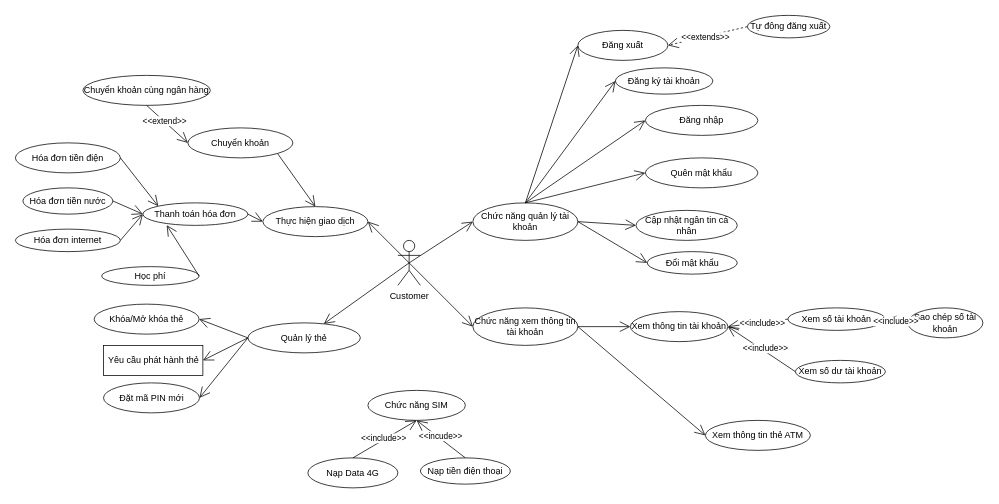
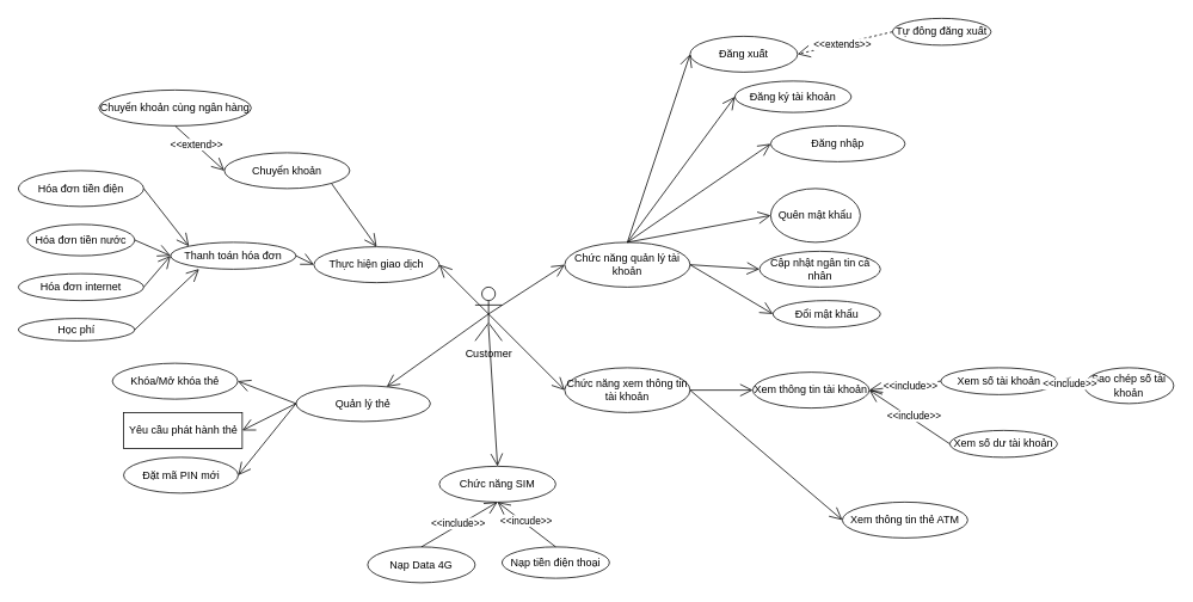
  <mxCell id="0" />
  <mxCell id="1" parent="0" />
  <mxCell id="2" value="Customer" style="shape=umlActor;verticalLabelPosition=bottom;verticalAlign=top;html=1;outlineConnect=0;" parent="1" vertex="1"><mxGeometry x="530" y="320" width="30" height="60" as="geometry" /></mxCell>
  <mxCell id="3" value="Đăng nhập" style="ellipse;whiteSpace=wrap;html=1;" parent="1" vertex="1"><mxGeometry x="860" y="140" width="150" height="40" as="geometry" /></mxCell>
  <mxCell id="4" value="Đăng ký tài khoản" style="ellipse;whiteSpace=wrap;html=1;" parent="1" vertex="1"><mxGeometry x="820" y="90" width="130" height="35" as="geometry" /></mxCell>
  <mxCell id="5" value="Chức năng quản lý tài khoản" style="ellipse;whiteSpace=wrap;html=1;" parent="1" vertex="1"><mxGeometry x="630" y="270" width="140" height="50" as="geometry" /></mxCell>
- <mxCell id="6" value="Quên mật khẩu" style="ellipse;whiteSpace=wrap;html=1;" parent="1" vertex="1"><mxGeometry x="860" y="210" width="150" height="40" as="geometry" /></mxCell>
+ <mxCell id="6" value="Quên mật khẩu" style="ellipse;whiteSpace=wrap;html=1;" parent="1" vertex="1"><mxGeometry x="860" y="210" width="100" height="60" as="geometry" /></mxCell>
  <mxCell id="7" value="" style="endArrow=open;endFill=1;endSize=12;html=1;rounded=0;exitX=0.5;exitY=0;exitDx=0;exitDy=0;entryX=0;entryY=0.5;entryDx=0;entryDy=0;" parent="1" source="5" target="4" edge="1"><mxGeometry width="160" relative="1" as="geometry"><mxPoint x="810" y="360" as="sourcePoint" /><mxPoint x="970" y="360" as="targetPoint" /></mxGeometry></mxCell>
  <mxCell id="8" value="" style="endArrow=open;endFill=1;endSize=12;html=1;rounded=0;exitX=0.5;exitY=0;exitDx=0;exitDy=0;entryX=0;entryY=0.5;entryDx=0;entryDy=0;" parent="1" source="5" target="3" edge="1"><mxGeometry width="160" relative="1" as="geometry"><mxPoint x="810" y="360" as="sourcePoint" /><mxPoint x="970" y="360" as="targetPoint" /></mxGeometry></mxCell>
  <mxCell id="9" value="" style="endArrow=open;endFill=1;endSize=12;html=1;rounded=0;exitX=0.5;exitY=0;exitDx=0;exitDy=0;entryX=0;entryY=0.5;entryDx=0;entryDy=0;" parent="1" source="5" target="6" edge="1"><mxGeometry width="160" relative="1" as="geometry"><mxPoint x="720" y="480" as="sourcePoint" /><mxPoint x="880" y="480" as="targetPoint" /></mxGeometry></mxCell>
  <mxCell id="10" value="" style="endArrow=open;endFill=1;endSize=12;html=1;rounded=0;exitX=0.5;exitY=0.5;exitDx=0;exitDy=0;exitPerimeter=0;entryX=0;entryY=0.5;entryDx=0;entryDy=0;" parent="1" source="2" target="5" edge="1"><mxGeometry width="160" relative="1" as="geometry"><mxPoint x="600" y="450" as="sourcePoint" /><mxPoint x="760" y="450" as="targetPoint" /></mxGeometry></mxCell>
  <mxCell id="11" value="Cập nhật ngân tin cá nhân" style="ellipse;whiteSpace=wrap;html=1;" parent="1" vertex="1"><mxGeometry x="847.5" y="280" width="135" height="40" as="geometry" /></mxCell>
  <mxCell id="12" value="Đổi mật khẩu" style="ellipse;whiteSpace=wrap;html=1;" parent="1" vertex="1"><mxGeometry x="862.5" y="335" width="120" height="30" as="geometry" /></mxCell>
  <mxCell id="13" value="" style="endArrow=open;endFill=1;endSize=12;html=1;rounded=0;exitX=1;exitY=0.5;exitDx=0;exitDy=0;entryX=0;entryY=0.5;entryDx=0;entryDy=0;" parent="1" source="5" target="11" edge="1"><mxGeometry width="160" relative="1" as="geometry"><mxPoint x="680" y="370" as="sourcePoint" /><mxPoint x="840" y="370" as="targetPoint" /></mxGeometry></mxCell>
  <mxCell id="14" value="" style="endArrow=open;endFill=1;endSize=12;html=1;rounded=0;exitX=1;exitY=0.5;exitDx=0;exitDy=0;entryX=0;entryY=0.5;entryDx=0;entryDy=0;" parent="1" source="5" target="12" edge="1"><mxGeometry width="160" relative="1" as="geometry"><mxPoint x="630" y="450" as="sourcePoint" /><mxPoint x="790" y="450" as="targetPoint" /></mxGeometry></mxCell>
  <mxCell id="15" value="Tự đông đăng xuất" style="ellipse;whiteSpace=wrap;html=1;" parent="1" vertex="1"><mxGeometry x="996" y="20" width="110" height="30" as="geometry" /></mxCell>
  <mxCell id="16" value="" style="endArrow=open;endFill=1;endSize=12;html=1;rounded=0;exitX=0;exitY=0.5;exitDx=0;exitDy=0;entryX=1;entryY=0.5;entryDx=0;entryDy=0;dashed=1;" parent="1" source="15" target="67" edge="1"><mxGeometry width="160" relative="1" as="geometry"><mxPoint x="840" y="510" as="sourcePoint" /><mxPoint x="1000" y="510" as="targetPoint" /></mxGeometry></mxCell>
  <mxCell id="17" value="&amp;lt;&amp;lt;extends&amp;gt;&amp;gt;" style="edgeLabel;html=1;align=center;verticalAlign=middle;resizable=0;points=[];" parent="16" vertex="1" connectable="0"><mxGeometry x="0.058" relative="1" as="geometry"><mxPoint as="offset" /></mxGeometry></mxCell>
  <mxCell id="18" value="Xem thông tin tài khoản" style="ellipse;whiteSpace=wrap;html=1;" parent="1" vertex="1"><mxGeometry x="840" y="415" width="130" height="40" as="geometry" /></mxCell>
  <mxCell id="19" value="Xem số tài khoản" style="ellipse;whiteSpace=wrap;html=1;" parent="1" vertex="1"><mxGeometry x="1050" y="410" width="130" height="30" as="geometry" /></mxCell>
  <mxCell id="20" value="Xem số dư tài khoản" style="ellipse;whiteSpace=wrap;html=1;" parent="1" vertex="1"><mxGeometry x="1060" y="480" width="120" height="30" as="geometry" /></mxCell>
  <mxCell id="21" value="Sao chép số tài khoản" style="ellipse;whiteSpace=wrap;html=1;" parent="1" vertex="1"><mxGeometry x="1210" y="410" width="100" height="40" as="geometry" /></mxCell>
  <mxCell id="22" value="" style="endArrow=open;endFill=1;endSize=12;html=1;rounded=0;exitX=0;exitY=0.5;exitDx=0;exitDy=0;entryX=1;entryY=0.5;entryDx=0;entryDy=0;" parent="1" source="19" target="18" edge="1"><mxGeometry width="160" relative="1" as="geometry"><mxPoint x="800" y="565" as="sourcePoint" /><mxPoint x="960" y="565" as="targetPoint" /></mxGeometry></mxCell>
  <mxCell id="23" value="&amp;lt;&amp;lt;include&amp;gt;&amp;gt;" style="edgeLabel;html=1;align=center;verticalAlign=middle;resizable=0;points=[];" parent="22" vertex="1" connectable="0"><mxGeometry x="-0.143" relative="1" as="geometry"><mxPoint as="offset" /></mxGeometry></mxCell>
  <mxCell id="24" value="" style="endArrow=open;endFill=1;endSize=12;html=1;rounded=0;entryX=1;entryY=0.5;entryDx=0;entryDy=0;exitX=0;exitY=0.5;exitDx=0;exitDy=0;" parent="1" source="20" target="18" edge="1"><mxGeometry width="160" relative="1" as="geometry"><mxPoint x="800" y="565" as="sourcePoint" /><mxPoint x="960" y="565" as="targetPoint" /></mxGeometry></mxCell>
  <mxCell id="25" value="&amp;lt;&amp;lt;include&amp;gt;&amp;gt;" style="edgeLabel;html=1;align=center;verticalAlign=middle;resizable=0;points=[];" parent="24" vertex="1" connectable="0"><mxGeometry x="-0.053" y="-4" relative="1" as="geometry"><mxPoint as="offset" /></mxGeometry></mxCell>
  <mxCell id="26" value="" style="endArrow=open;endFill=1;endSize=12;html=1;rounded=0;entryX=1;entryY=0.5;entryDx=0;entryDy=0;exitX=0;exitY=0.5;exitDx=0;exitDy=0;" parent="1" source="21" target="19" edge="1"><mxGeometry width="160" relative="1" as="geometry"><mxPoint x="800" y="565" as="sourcePoint" /><mxPoint x="960" y="565" as="targetPoint" /></mxGeometry></mxCell>
  <mxCell id="27" value="&amp;lt;&amp;lt;include&amp;gt;&amp;gt;" style="edgeLabel;html=1;align=center;verticalAlign=middle;resizable=0;points=[];" parent="26" vertex="1" connectable="0"><mxGeometry x="0.113" relative="1" as="geometry"><mxPoint as="offset" /></mxGeometry></mxCell>
  <mxCell id="28" value="Chức năng xem thông tin tài khoản" style="ellipse;whiteSpace=wrap;html=1;" parent="1" vertex="1"><mxGeometry x="630" y="410" width="140" height="50" as="geometry" /></mxCell>
  <mxCell id="29" value="" style="endArrow=open;endFill=1;endSize=12;html=1;rounded=0;exitX=0.5;exitY=0.5;exitDx=0;exitDy=0;exitPerimeter=0;entryX=0;entryY=0.5;entryDx=0;entryDy=0;" parent="1" source="2" target="28" edge="1"><mxGeometry width="160" relative="1" as="geometry"><mxPoint x="900" y="480" as="sourcePoint" /><mxPoint x="1060" y="480" as="targetPoint" /></mxGeometry></mxCell>
  <mxCell id="30" value="" style="endArrow=open;endFill=1;endSize=12;html=1;rounded=0;exitX=1;exitY=0.5;exitDx=0;exitDy=0;entryX=0;entryY=0.5;entryDx=0;entryDy=0;" parent="1" source="28" target="18" edge="1"><mxGeometry width="160" relative="1" as="geometry"><mxPoint x="900" y="390" as="sourcePoint" /><mxPoint x="1060" y="390" as="targetPoint" /></mxGeometry></mxCell>
  <mxCell id="31" value="Xem thông tin thẻ ATM" style="ellipse;whiteSpace=wrap;html=1;" parent="1" vertex="1"><mxGeometry x="940" y="560" width="140" height="40" as="geometry" /></mxCell>
  <mxCell id="32" style="edgeStyle=orthogonalEdgeStyle;rounded=0;orthogonalLoop=1;jettySize=auto;html=1;exitX=0.5;exitY=1;exitDx=0;exitDy=0;" parent="1" source="31" target="31" edge="1"><mxGeometry relative="1" as="geometry" /></mxCell>
  <mxCell id="33" value="" style="endArrow=open;endFill=1;endSize=12;html=1;rounded=0;exitX=1;exitY=0.5;exitDx=0;exitDy=0;entryX=0;entryY=0.5;entryDx=0;entryDy=0;" parent="1" source="28" target="31" edge="1"><mxGeometry width="160" relative="1" as="geometry"><mxPoint x="900" y="390" as="sourcePoint" /><mxPoint x="1060" y="390" as="targetPoint" /></mxGeometry></mxCell>
  <mxCell id="34" value="Thực hiện giao dịch" style="ellipse;whiteSpace=wrap;html=1;" parent="1" vertex="1"><mxGeometry x="350" y="275" width="140" height="40" as="geometry" /></mxCell>
  <mxCell id="35" value="Chuyển khoản" style="ellipse;whiteSpace=wrap;html=1;" parent="1" vertex="1"><mxGeometry x="250" y="170" width="140" height="40" as="geometry" /></mxCell>
  <mxCell id="36" value="Chuyển khoản cùng ngân hàng" style="ellipse;whiteSpace=wrap;html=1;" parent="1" vertex="1"><mxGeometry x="110" y="100" width="170" height="40" as="geometry" /></mxCell>
  <mxCell id="37" value="" style="endArrow=open;endFill=1;endSize=12;html=1;rounded=0;exitX=0.5;exitY=1;exitDx=0;exitDy=0;entryX=0;entryY=0.5;entryDx=0;entryDy=0;" parent="1" source="36" target="35" edge="1"><mxGeometry width="160" relative="1" as="geometry"><mxPoint x="350" y="260" as="sourcePoint" /><mxPoint x="510" y="260" as="targetPoint" /></mxGeometry></mxCell>
  <mxCell id="38" value="&amp;lt;&amp;lt;extend&amp;gt;&amp;gt;" style="edgeLabel;html=1;align=center;verticalAlign=middle;resizable=0;points=[];" parent="37" vertex="1" connectable="0"><mxGeometry x="-0.163" y="1" relative="1" as="geometry"><mxPoint as="offset" /></mxGeometry></mxCell>
  <mxCell id="39" value="" style="endArrow=open;endFill=1;endSize=12;html=1;rounded=0;exitX=1;exitY=1;exitDx=0;exitDy=0;entryX=0.5;entryY=0;entryDx=0;entryDy=0;" parent="1" source="35" target="34" edge="1"><mxGeometry width="160" relative="1" as="geometry"><mxPoint x="350" y="260" as="sourcePoint" /><mxPoint x="510" y="260" as="targetPoint" /></mxGeometry></mxCell>
  <mxCell id="40" value="Thanh toán hóa đơn" style="ellipse;whiteSpace=wrap;html=1;" parent="1" vertex="1"><mxGeometry x="190" y="270" width="140" height="30" as="geometry" /></mxCell>
  <mxCell id="41" value="Hóa đơn tiền điện" style="ellipse;whiteSpace=wrap;html=1;" parent="1" vertex="1"><mxGeometry x="20" y="190" width="140" height="40" as="geometry" /></mxCell>
  <mxCell id="42" value="Hóa đơn tiền nước" style="ellipse;whiteSpace=wrap;html=1;" parent="1" vertex="1"><mxGeometry x="30" y="250" width="120" height="35" as="geometry" /></mxCell>
  <mxCell id="43" value="Hóa đơn internet" style="ellipse;whiteSpace=wrap;html=1;" parent="1" vertex="1"><mxGeometry x="20" y="305" width="140" height="30" as="geometry" /></mxCell>
- <mxCell id="44" value="Học phí" style="ellipse;whiteSpace=wrap;html=1;" parent="1" vertex="1"><mxGeometry x="135" y="355" width="130" height="25" as="geometry" /></mxCell>
+ <mxCell id="44" value="Học phí" style="ellipse;whiteSpace=wrap;html=1;" parent="1" vertex="1"><mxGeometry x="20" y="355" width="130" height="25" as="geometry" /></mxCell>
  <mxCell id="45" value="" style="endArrow=open;endFill=1;endSize=12;html=1;rounded=0;exitX=1;exitY=0.5;exitDx=0;exitDy=0;entryX=0;entryY=0;entryDx=0;entryDy=0;" parent="1" source="41" target="40" edge="1"><mxGeometry width="160" relative="1" as="geometry"><mxPoint x="350" y="260" as="sourcePoint" /><mxPoint x="510" y="260" as="targetPoint" /></mxGeometry></mxCell>
  <mxCell id="46" value="" style="endArrow=open;endFill=1;endSize=12;html=1;rounded=0;exitX=1;exitY=0.5;exitDx=0;exitDy=0;entryX=0;entryY=0.5;entryDx=0;entryDy=0;" parent="1" source="42" target="40" edge="1"><mxGeometry width="160" relative="1" as="geometry"><mxPoint x="210" y="410" as="sourcePoint" /><mxPoint x="370" y="410" as="targetPoint" /></mxGeometry></mxCell>
  <mxCell id="47" value="" style="endArrow=open;endFill=1;endSize=12;html=1;rounded=0;exitX=1;exitY=0.5;exitDx=0;exitDy=0;entryX=0;entryY=0.5;entryDx=0;entryDy=0;" parent="1" source="43" target="40" edge="1"><mxGeometry width="160" relative="1" as="geometry"><mxPoint x="240" y="420" as="sourcePoint" /><mxPoint x="400" y="420" as="targetPoint" /></mxGeometry></mxCell>
  <mxCell id="48" value="" style="endArrow=open;endFill=1;endSize=12;html=1;rounded=0;exitX=1;exitY=0.5;exitDx=0;exitDy=0;entryX=0.227;entryY=0.99;entryDx=0;entryDy=0;entryPerimeter=0;" parent="1" source="44" target="40" edge="1"><mxGeometry width="160" relative="1" as="geometry"><mxPoint x="200" y="460" as="sourcePoint" /><mxPoint x="360" y="460" as="targetPoint" /></mxGeometry></mxCell>
  <mxCell id="49" value="" style="endArrow=open;endFill=1;endSize=12;html=1;rounded=0;exitX=1;exitY=0.5;exitDx=0;exitDy=0;entryX=0;entryY=0.5;entryDx=0;entryDy=0;" parent="1" source="40" target="34" edge="1"><mxGeometry width="160" relative="1" as="geometry"><mxPoint x="380" y="360" as="sourcePoint" /><mxPoint x="540" y="360" as="targetPoint" /></mxGeometry></mxCell>
  <mxCell id="50" value="" style="endArrow=open;endFill=1;endSize=12;html=1;rounded=0;exitX=0.5;exitY=0.5;exitDx=0;exitDy=0;exitPerimeter=0;entryX=1;entryY=0.5;entryDx=0;entryDy=0;" parent="1" source="2" target="34" edge="1"><mxGeometry width="160" relative="1" as="geometry"><mxPoint x="380" y="360" as="sourcePoint" /><mxPoint x="540" y="360" as="targetPoint" /></mxGeometry></mxCell>
  <mxCell id="51" value="Quản lý thẻ" style="ellipse;whiteSpace=wrap;html=1;" parent="1" vertex="1"><mxGeometry x="330" y="430" width="150" height="40" as="geometry" /></mxCell>
  <mxCell id="52" value="Khóa/Mở khóa thẻ" style="ellipse;whiteSpace=wrap;html=1;" parent="1" vertex="1"><mxGeometry x="125" y="405" width="140" height="40" as="geometry" /></mxCell>
  <mxCell id="53" value="" style="endArrow=open;endFill=1;endSize=12;html=1;rounded=0;exitX=0.5;exitY=0.5;exitDx=0;exitDy=0;exitPerimeter=0;" parent="1" source="2" target="51" edge="1"><mxGeometry width="160" relative="1" as="geometry"><mxPoint x="540" y="350" as="sourcePoint" /><mxPoint x="540" y="360" as="targetPoint" /></mxGeometry></mxCell>
  <mxCell id="54" value="" style="endArrow=open;endFill=1;endSize=12;html=1;rounded=0;exitX=0;exitY=0.5;exitDx=0;exitDy=0;entryX=1;entryY=0.5;entryDx=0;entryDy=0;" parent="1" source="51" target="52" edge="1"><mxGeometry width="160" relative="1" as="geometry"><mxPoint x="240" y="520" as="sourcePoint" /><mxPoint x="400" y="520" as="targetPoint" /></mxGeometry></mxCell>
  <mxCell id="55" value="Yêu cầu phát hành thẻ" style="whiteSpace=wrap;html=1;rounded=0;" parent="1" vertex="1"><mxGeometry x="137.5" y="460" width="132.5" height="40" as="geometry" /></mxCell>
  <mxCell id="56" value="" style="endArrow=open;endFill=1;endSize=12;html=1;rounded=0;exitX=0;exitY=0.5;exitDx=0;exitDy=0;entryX=1;entryY=0.5;entryDx=0;entryDy=0;" parent="1" source="51" target="55" edge="1"><mxGeometry width="160" relative="1" as="geometry"><mxPoint x="280" y="520" as="sourcePoint" /><mxPoint x="440" y="520" as="targetPoint" /></mxGeometry></mxCell>
  <mxCell id="57" value="Đặt mã PIN mới" style="ellipse;whiteSpace=wrap;html=1;" parent="1" vertex="1"><mxGeometry x="137.5" y="510" width="128" height="40" as="geometry" /></mxCell>
  <mxCell id="58" value="" style="endArrow=open;endFill=1;endSize=12;html=1;rounded=0;exitX=0;exitY=0.5;exitDx=0;exitDy=0;entryX=1;entryY=0.5;entryDx=0;entryDy=0;" parent="1" source="51" target="57" edge="1"><mxGeometry width="160" relative="1" as="geometry"><mxPoint x="300" y="580" as="sourcePoint" /><mxPoint x="460" y="580" as="targetPoint" /></mxGeometry></mxCell>
  <mxCell id="59" value="Chức năng SIM" style="ellipse;whiteSpace=wrap;html=1;" parent="1" vertex="1"><mxGeometry x="490" y="520" width="130" height="40" as="geometry" /></mxCell>
+ <mxCell id="60" value="" style="endArrow=open;endFill=1;endSize=12;html=1;rounded=0;exitX=0.495;exitY=0.703;exitDx=0;exitDy=0;exitPerimeter=0;entryX=0.5;entryY=0;entryDx=0;entryDy=0;" parent="1" source="2" target="59" edge="1"><mxGeometry width="160" relative="1" as="geometry"><mxPoint x="440" y="650" as="sourcePoint" /><mxPoint x="600" y="650" as="targetPoint" /></mxGeometry></mxCell>
  <mxCell id="61" value="Nạp Data 4G" style="ellipse;whiteSpace=wrap;html=1;" parent="1" vertex="1"><mxGeometry x="410" y="610" width="120" height="40" as="geometry" /></mxCell>
  <mxCell id="62" value="Nạp tiền điện thoại" style="ellipse;whiteSpace=wrap;html=1;" parent="1" vertex="1"><mxGeometry x="560" y="610" width="120" height="35" as="geometry" /></mxCell>
  <mxCell id="63" value="" style="endArrow=open;endFill=1;endSize=12;html=1;rounded=0;exitX=0.5;exitY=0;exitDx=0;exitDy=0;entryX=0.5;entryY=1;entryDx=0;entryDy=0;" parent="1" source="61" target="59" edge="1"><mxGeometry width="160" relative="1" as="geometry"><mxPoint x="320" y="650" as="sourcePoint" /><mxPoint x="480" y="650" as="targetPoint" /></mxGeometry></mxCell>
  <mxCell id="64" value="&amp;lt;&amp;lt;include&amp;gt;&amp;gt;" style="edgeLabel;html=1;align=center;verticalAlign=middle;resizable=0;points=[];" parent="63" vertex="1" connectable="0"><mxGeometry x="-0.022" y="2" relative="1" as="geometry"><mxPoint as="offset" /></mxGeometry></mxCell>
  <mxCell id="65" value="" style="endArrow=open;endFill=1;endSize=12;html=1;rounded=0;exitX=0.5;exitY=0;exitDx=0;exitDy=0;entryX=0.5;entryY=1;entryDx=0;entryDy=0;" parent="1" source="62" target="59" edge="1"><mxGeometry width="160" relative="1" as="geometry"><mxPoint x="400" y="690" as="sourcePoint" /><mxPoint x="560" y="690" as="targetPoint" /></mxGeometry></mxCell>
  <mxCell id="66" value="&amp;lt;&amp;lt;incude&amp;gt;&amp;gt;" style="edgeLabel;html=1;align=center;verticalAlign=middle;resizable=0;points=[];" parent="65" vertex="1" connectable="0"><mxGeometry x="0.073" y="-3" relative="1" as="geometry"><mxPoint as="offset" /></mxGeometry></mxCell>
  <mxCell id="67" value="Đăng xuất" style="ellipse;whiteSpace=wrap;html=1;" parent="1" vertex="1"><mxGeometry x="770" y="40" width="120" height="40" as="geometry" /></mxCell>
  <mxCell id="68" value="" style="endArrow=open;endFill=1;endSize=12;html=1;rounded=0;exitX=0.5;exitY=0;exitDx=0;exitDy=0;entryX=0;entryY=0.5;entryDx=0;entryDy=0;" parent="1" source="5" target="67" edge="1"><mxGeometry width="160" relative="1" as="geometry"><mxPoint x="520" y="150" as="sourcePoint" /><mxPoint x="680" y="150" as="targetPoint" /></mxGeometry></mxCell>
